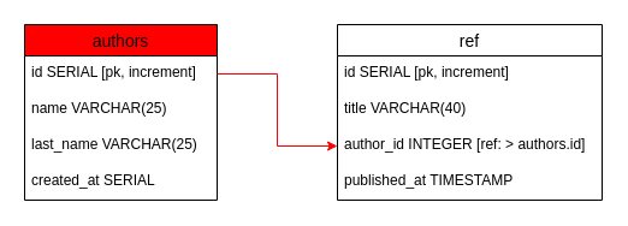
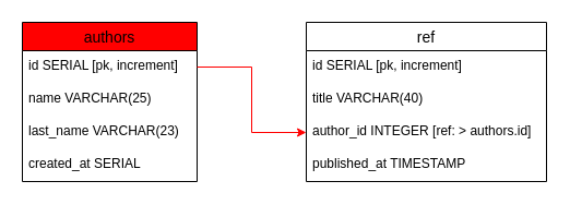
  <mxCell id="0" />
  <mxCell id="1" parent="0" />
  <mxCell id="2" value="authors" style="swimlane;fontStyle=0;childLayout=stackLayout;horizontal=1;startSize=26;horizontalStack=0;resizeParent=1;resizeParentMax=0;resizeLast=0;collapsible=1;marginBottom=0;align=center;fontSize=14;fillColor=#FF0000;" vertex="1" parent="1"><mxGeometry x="20" y="20" width="160" height="146" as="geometry" /></mxCell>
  <mxCell id="3" value="id SERIAL [pk, increment]" style="text;strokeColor=none;fillColor=none;spacingLeft=4;spacingRight=4;overflow=hidden;rotatable=0;points=[[0,0.5],[1,0.5]];portConstraint=eastwest;fontSize=12;" vertex="1" parent="2"><mxGeometry y="26" width="160" height="30" as="geometry" /></mxCell>
  <mxCell id="4" value="name VARCHAR(25)" style="text;strokeColor=none;fillColor=none;spacingLeft=4;spacingRight=4;overflow=hidden;rotatable=0;points=[[0,0.5],[1,0.5]];portConstraint=eastwest;fontSize=12;" vertex="1" parent="2"><mxGeometry y="56" width="160" height="30" as="geometry" /></mxCell>
- <mxCell id="5" value="last_name VARCHAR(25)" style="text;strokeColor=none;fillColor=none;spacingLeft=4;spacingRight=4;overflow=hidden;rotatable=0;points=[[0,0.5],[1,0.5]];portConstraint=eastwest;fontSize=12;" vertex="1" parent="2"><mxGeometry y="86" width="160" height="30" as="geometry" /></mxCell>
+ <mxCell id="5" value="last_name VARCHAR(23)" style="text;strokeColor=none;fillColor=none;spacingLeft=4;spacingRight=4;overflow=hidden;rotatable=0;points=[[0,0.5],[1,0.5]];portConstraint=eastwest;fontSize=12;" vertex="1" parent="2"><mxGeometry y="86" width="160" height="30" as="geometry" /></mxCell>
  <mxCell id="6" value="created_at SERIAL" style="text;strokeColor=none;fillColor=none;spacingLeft=4;spacingRight=4;overflow=hidden;rotatable=0;points=[[0,0.5],[1,0.5]];portConstraint=eastwest;fontSize=12;" vertex="1" parent="2"><mxGeometry y="116" width="160" height="30" as="geometry" /></mxCell>
  <mxCell id="7" value="ref" style="swimlane;fontStyle=0;childLayout=stackLayout;horizontal=1;startSize=26;horizontalStack=0;resizeParent=1;resizeParentMax=0;resizeLast=0;collapsible=1;marginBottom=0;align=center;fontSize=14;fillColor=#FFFFFF;" vertex="1" parent="1"><mxGeometry x="280" y="20" width="220" height="146" as="geometry" /></mxCell>
  <mxCell id="8" value="id SERIAL [pk, increment]" style="text;strokeColor=none;fillColor=none;spacingLeft=4;spacingRight=4;overflow=hidden;rotatable=0;points=[[0,0.5],[1,0.5]];portConstraint=eastwest;fontSize=12;" vertex="1" parent="7"><mxGeometry y="26" width="220" height="30" as="geometry" /></mxCell>
  <mxCell id="9" value="title VARCHAR(40)" style="text;strokeColor=none;fillColor=none;spacingLeft=4;spacingRight=4;overflow=hidden;rotatable=0;points=[[0,0.5],[1,0.5]];portConstraint=eastwest;fontSize=12;" vertex="1" parent="7"><mxGeometry y="56" width="220" height="30" as="geometry" /></mxCell>
  <mxCell id="10" value="author_id INTEGER [ref: &gt; authors.id]" style="text;strokeColor=none;fillColor=none;spacingLeft=4;spacingRight=4;overflow=hidden;rotatable=0;points=[[0,0.5],[1,0.5]];portConstraint=eastwest;fontSize=12;" vertex="1" parent="7"><mxGeometry y="86" width="220" height="30" as="geometry" /></mxCell>
  <mxCell id="11" value="published_at TIMESTAMP" style="text;strokeColor=none;fillColor=none;spacingLeft=4;spacingRight=4;overflow=hidden;rotatable=0;points=[[0,0.5],[1,0.5]];portConstraint=eastwest;fontSize=12;" vertex="1" parent="7"><mxGeometry y="116" width="220" height="30" as="geometry" /></mxCell>
  <mxCell id="12" style="edgeStyle=orthogonalEdgeStyle;rounded=0;orthogonalLoop=1;jettySize=auto;html=1;entryX=0;entryY=0.5;entryDx=0;entryDy=0;strokeColor=#FF0000;" edge="1" parent="1" source="3" target="10"><mxGeometry relative="1" as="geometry" /></mxCell>
